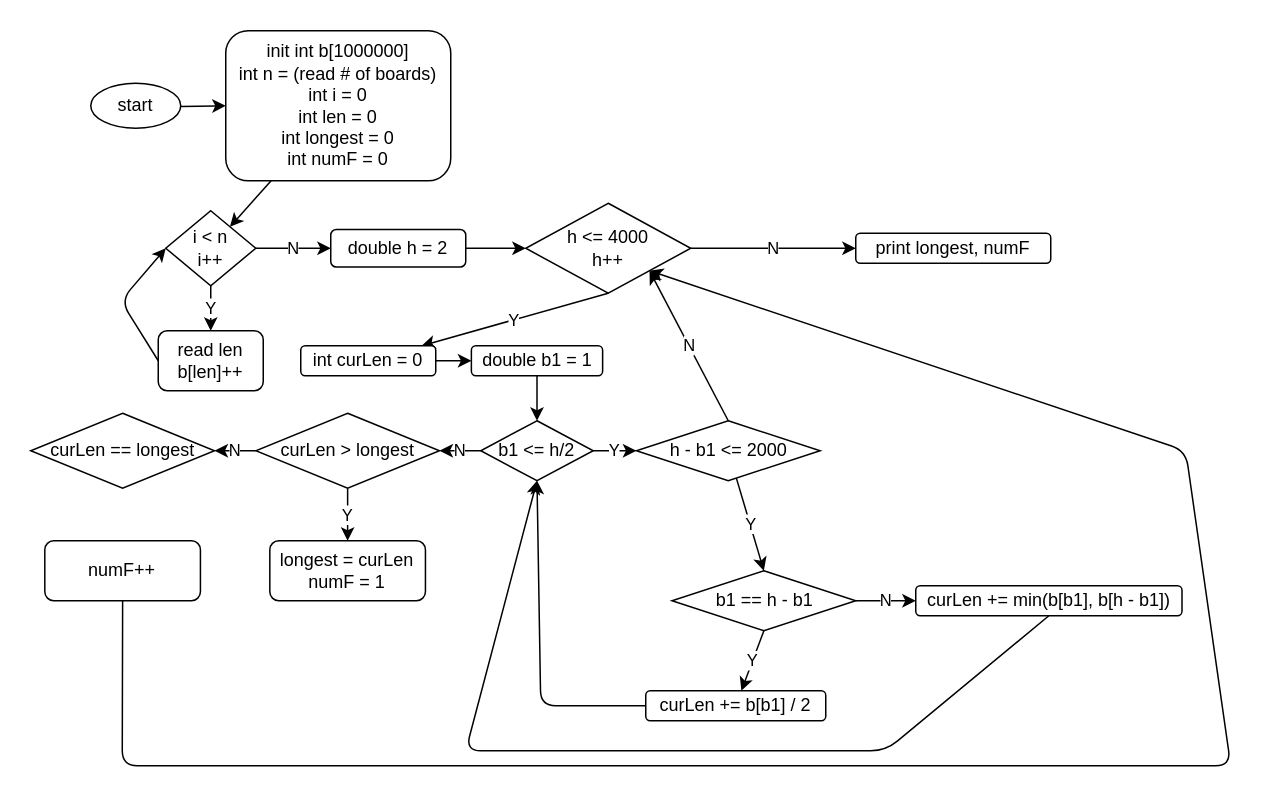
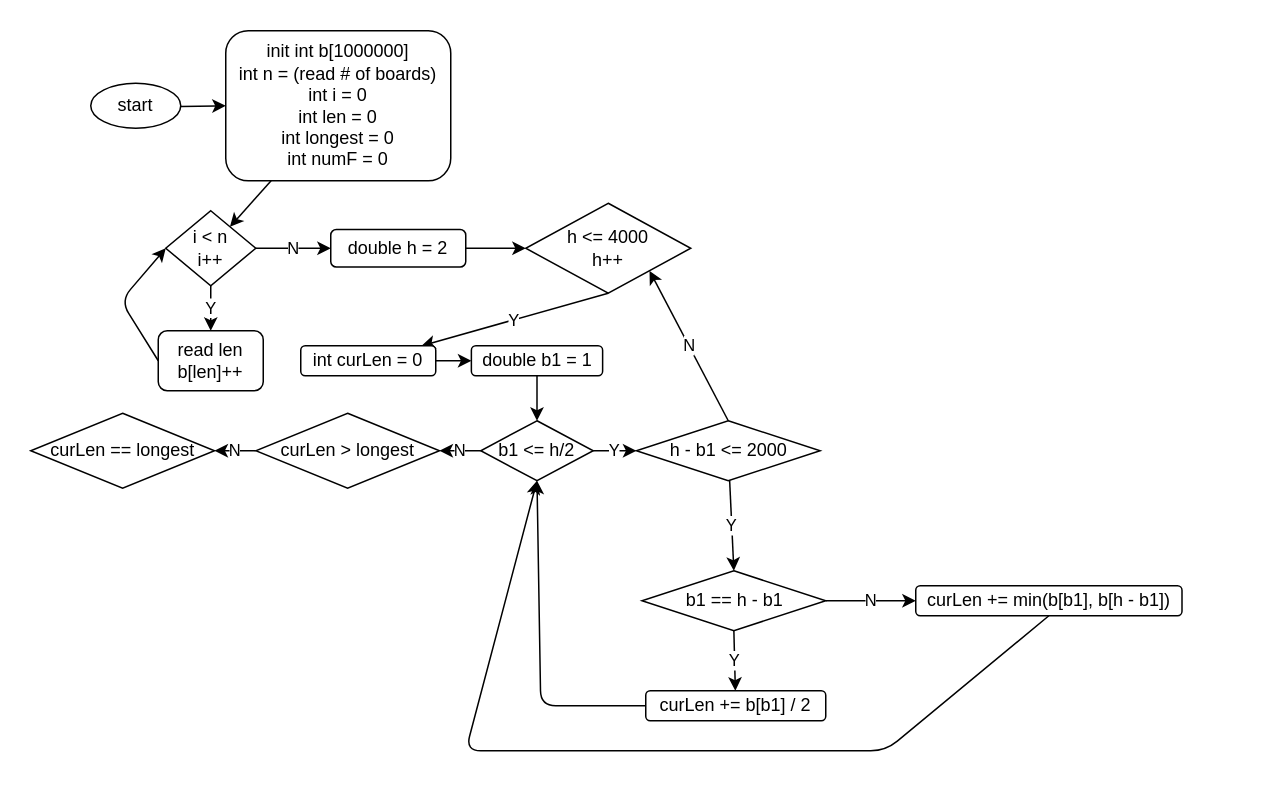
  <mxCell id="0" />
  <mxCell id="1" parent="0" />
  <mxCell id="2" value="" style="edgeStyle=none;html=1;" edge="1" parent="1" source="3" target="5"><mxGeometry relative="1" as="geometry" /></mxCell>
  <mxCell id="3" value="start" style="ellipse;whiteSpace=wrap;html=1;" vertex="1" parent="1"><mxGeometry x="60" y="55" width="60" height="30" as="geometry" /></mxCell>
  <mxCell id="4" value="" style="edgeStyle=none;html=1;" edge="1" parent="1" source="5" target="8"><mxGeometry relative="1" as="geometry" /></mxCell>
  <mxCell id="5" value="init int b[1000000]&lt;br&gt;int n = (read # of boards)&lt;br&gt;int i = 0&lt;br&gt;int len = 0&lt;br&gt;int longest = 0&lt;br&gt;int numF = 0" style="rounded=1;whiteSpace=wrap;html=1;" vertex="1" parent="1"><mxGeometry x="150" y="20" width="150" height="100" as="geometry" /></mxCell>
  <mxCell id="6" value="Y" style="edgeStyle=none;html=1;" edge="1" parent="1" source="8" target="10"><mxGeometry relative="1" as="geometry" /></mxCell>
  <mxCell id="7" value="N" style="edgeStyle=none;html=1;" edge="1" parent="1" source="8" target="12"><mxGeometry relative="1" as="geometry" /></mxCell>
  <mxCell id="8" value="i &amp;lt; n&lt;br&gt;i++" style="rhombus;whiteSpace=wrap;html=1;" vertex="1" parent="1"><mxGeometry x="110" y="140" width="60" height="50" as="geometry" /></mxCell>
  <mxCell id="9" style="edgeStyle=none;html=1;exitX=0;exitY=0.5;exitDx=0;exitDy=0;entryX=0;entryY=0.5;entryDx=0;entryDy=0;" edge="1" parent="1" source="10" target="8"><mxGeometry relative="1" as="geometry"><Array as="points"><mxPoint x="80" y="200" /></Array></mxGeometry></mxCell>
  <mxCell id="10" value="read len&lt;br&gt;b[len]++" style="rounded=1;whiteSpace=wrap;html=1;" vertex="1" parent="1"><mxGeometry x="105" y="220" width="70" height="40" as="geometry" /></mxCell>
  <mxCell id="11" value="" style="edgeStyle=none;html=1;" edge="1" parent="1" source="12" target="15"><mxGeometry relative="1" as="geometry" /></mxCell>
  <mxCell id="12" value="double h = 2" style="rounded=1;whiteSpace=wrap;html=1;" vertex="1" parent="1"><mxGeometry x="220" y="152.5" width="90" height="25" as="geometry" /></mxCell>
  <mxCell id="13" value="Y" style="edgeStyle=none;html=1;exitX=0.5;exitY=1;exitDx=0;exitDy=0;" edge="1" parent="1" source="15" target="17"><mxGeometry relative="1" as="geometry" /></mxCell>
- <mxCell id="14" value="N" style="edgeStyle=none;html=1;" edge="1" parent="1" source="15" target="18"><mxGeometry relative="1" as="geometry" /></mxCell>
  <mxCell id="15" value="h &amp;lt;= 4000&lt;br&gt;h++" style="rhombus;whiteSpace=wrap;html=1;" vertex="1" parent="1"><mxGeometry x="350" y="135" width="110" height="60" as="geometry" /></mxCell>
  <mxCell id="16" value="" style="edgeStyle=none;html=1;" edge="1" parent="1" source="17" target="20"><mxGeometry relative="1" as="geometry" /></mxCell>
  <mxCell id="17" value="int curLen = 0" style="rounded=1;whiteSpace=wrap;html=1;" vertex="1" parent="1"><mxGeometry x="200" y="230" width="90" height="20" as="geometry" /></mxCell>
- <mxCell id="18" value="print longest, numF" style="rounded=1;whiteSpace=wrap;html=1;" vertex="1" parent="1"><mxGeometry x="570" y="155" width="130" height="20" as="geometry" /></mxCell>
  <mxCell id="19" value="" style="edgeStyle=none;html=1;" edge="1" parent="1" source="20" target="23"><mxGeometry relative="1" as="geometry" /></mxCell>
  <mxCell id="20" value="double b1 = 1" style="rounded=1;whiteSpace=wrap;html=1;" vertex="1" parent="1"><mxGeometry x="313.75" y="230" width="87.5" height="20" as="geometry" /></mxCell>
  <mxCell id="21" value="Y" style="edgeStyle=none;html=1;exitX=1;exitY=0.5;exitDx=0;exitDy=0;entryX=0;entryY=0.5;entryDx=0;entryDy=0;" edge="1" parent="1" source="23" target="26"><mxGeometry relative="1" as="geometry" /></mxCell>
  <mxCell id="22" value="N" style="edgeStyle=none;html=1;" edge="1" parent="1" source="23" target="36"><mxGeometry relative="1" as="geometry" /></mxCell>
  <mxCell id="23" value="b1 &amp;lt;= h/2" style="rhombus;whiteSpace=wrap;html=1;" vertex="1" parent="1"><mxGeometry x="320" y="280" width="75" height="40" as="geometry" /></mxCell>
  <mxCell id="24" value="N" style="edgeStyle=none;html=1;exitX=0.5;exitY=0;exitDx=0;exitDy=0;entryX=1;entryY=1;entryDx=0;entryDy=0;" edge="1" parent="1" source="26" target="15"><mxGeometry relative="1" as="geometry"><Array as="points" /></mxGeometry></mxCell>
  <mxCell id="25" value="Y" style="edgeStyle=none;html=1;entryX=0.5;entryY=0;entryDx=0;entryDy=0;" edge="1" parent="1" source="26" target="29"><mxGeometry relative="1" as="geometry"><mxPoint x="721.25" y="300" as="targetPoint" /></mxGeometry></mxCell>
  <mxCell id="26" value="h - b1 &amp;lt;= 2000" style="rhombus;whiteSpace=wrap;html=1;" vertex="1" parent="1"><mxGeometry x="423.75" y="280" width="122.5" height="40" as="geometry" /></mxCell>
  <mxCell id="27" value="Y" style="edgeStyle=none;html=1;exitX=0.5;exitY=1;exitDx=0;exitDy=0;" edge="1" parent="1" source="29" target="31"><mxGeometry relative="1" as="geometry" /></mxCell>
  <mxCell id="28" value="N" style="edgeStyle=none;html=1;exitX=1;exitY=0.5;exitDx=0;exitDy=0;entryX=0;entryY=0.5;entryDx=0;entryDy=0;" edge="1" parent="1" source="29" target="33"><mxGeometry relative="1" as="geometry" /></mxCell>
- <mxCell id="29" value="b1 == h - b1" style="rhombus;whiteSpace=wrap;html=1;" vertex="1" parent="1"><mxGeometry x="447.5" y="380" width="122.5" height="40" as="geometry" /></mxCell>
+ <mxCell id="29" value="b1 == h - b1" style="rhombus;whiteSpace=wrap;html=1;" vertex="1" parent="1"><mxGeometry x="427.5" y="380" width="122.5" height="40" as="geometry" /></mxCell>
  <mxCell id="30" style="edgeStyle=none;html=1;exitX=0;exitY=0.5;exitDx=0;exitDy=0;entryX=0.5;entryY=1;entryDx=0;entryDy=0;" edge="1" parent="1" source="31" target="23"><mxGeometry relative="1" as="geometry"><Array as="points"><mxPoint x="360" y="470" /></Array></mxGeometry></mxCell>
  <mxCell id="31" value="curLen += b[b1] / 2" style="rounded=1;whiteSpace=wrap;html=1;" vertex="1" parent="1"><mxGeometry x="430" y="460" width="120" height="20" as="geometry" /></mxCell>
  <mxCell id="32" style="edgeStyle=none;html=1;exitX=0.5;exitY=1;exitDx=0;exitDy=0;entryX=0.5;entryY=1;entryDx=0;entryDy=0;" edge="1" parent="1" source="33" target="23"><mxGeometry relative="1" as="geometry"><Array as="points"><mxPoint x="590" y="500" /><mxPoint x="310" y="500" /></Array></mxGeometry></mxCell>
  <mxCell id="33" value="curLen += min(b[b1], b[h - b1])" style="rounded=1;whiteSpace=wrap;html=1;" vertex="1" parent="1"><mxGeometry x="610" y="390" width="177.5" height="20" as="geometry" /></mxCell>
- <mxCell id="34" value="Y" style="edgeStyle=none;html=1;" edge="1" parent="1" source="36" target="37"><mxGeometry relative="1" as="geometry" /></mxCell>
  <mxCell id="35" value="N" style="edgeStyle=none;html=1;" edge="1" parent="1" source="36" target="38"><mxGeometry relative="1" as="geometry" /></mxCell>
  <mxCell id="36" value="curLen &amp;gt; longest" style="rhombus;whiteSpace=wrap;html=1;" vertex="1" parent="1"><mxGeometry x="170" y="275" width="122.5" height="50" as="geometry" /></mxCell>
- <mxCell id="37" value="longest = curLen&lt;br&gt;numF = 1" style="rounded=1;whiteSpace=wrap;html=1;" vertex="1" parent="1"><mxGeometry x="179.38" y="360" width="103.75" height="40" as="geometry" /></mxCell>
  <mxCell id="38" value="curLen == longest" style="rhombus;whiteSpace=wrap;html=1;" vertex="1" parent="1"><mxGeometry x="20" y="275" width="122.5" height="50" as="geometry" /></mxCell>
- <mxCell id="39" style="edgeStyle=none;html=1;exitX=0.5;exitY=1;exitDx=0;exitDy=0;entryX=1;entryY=1;entryDx=0;entryDy=0;" edge="1" parent="1" source="40" target="15"><mxGeometry relative="1" as="geometry"><Array as="points"><mxPoint x="81" y="510" /><mxPoint x="820" y="510" /><mxPoint x="790" y="300" /></Array></mxGeometry></mxCell>
- <mxCell id="40" value="numF++" style="rounded=1;whiteSpace=wrap;html=1;" vertex="1" parent="1"><mxGeometry x="29.37" y="360" width="103.75" height="40" as="geometry" /></mxCell>
